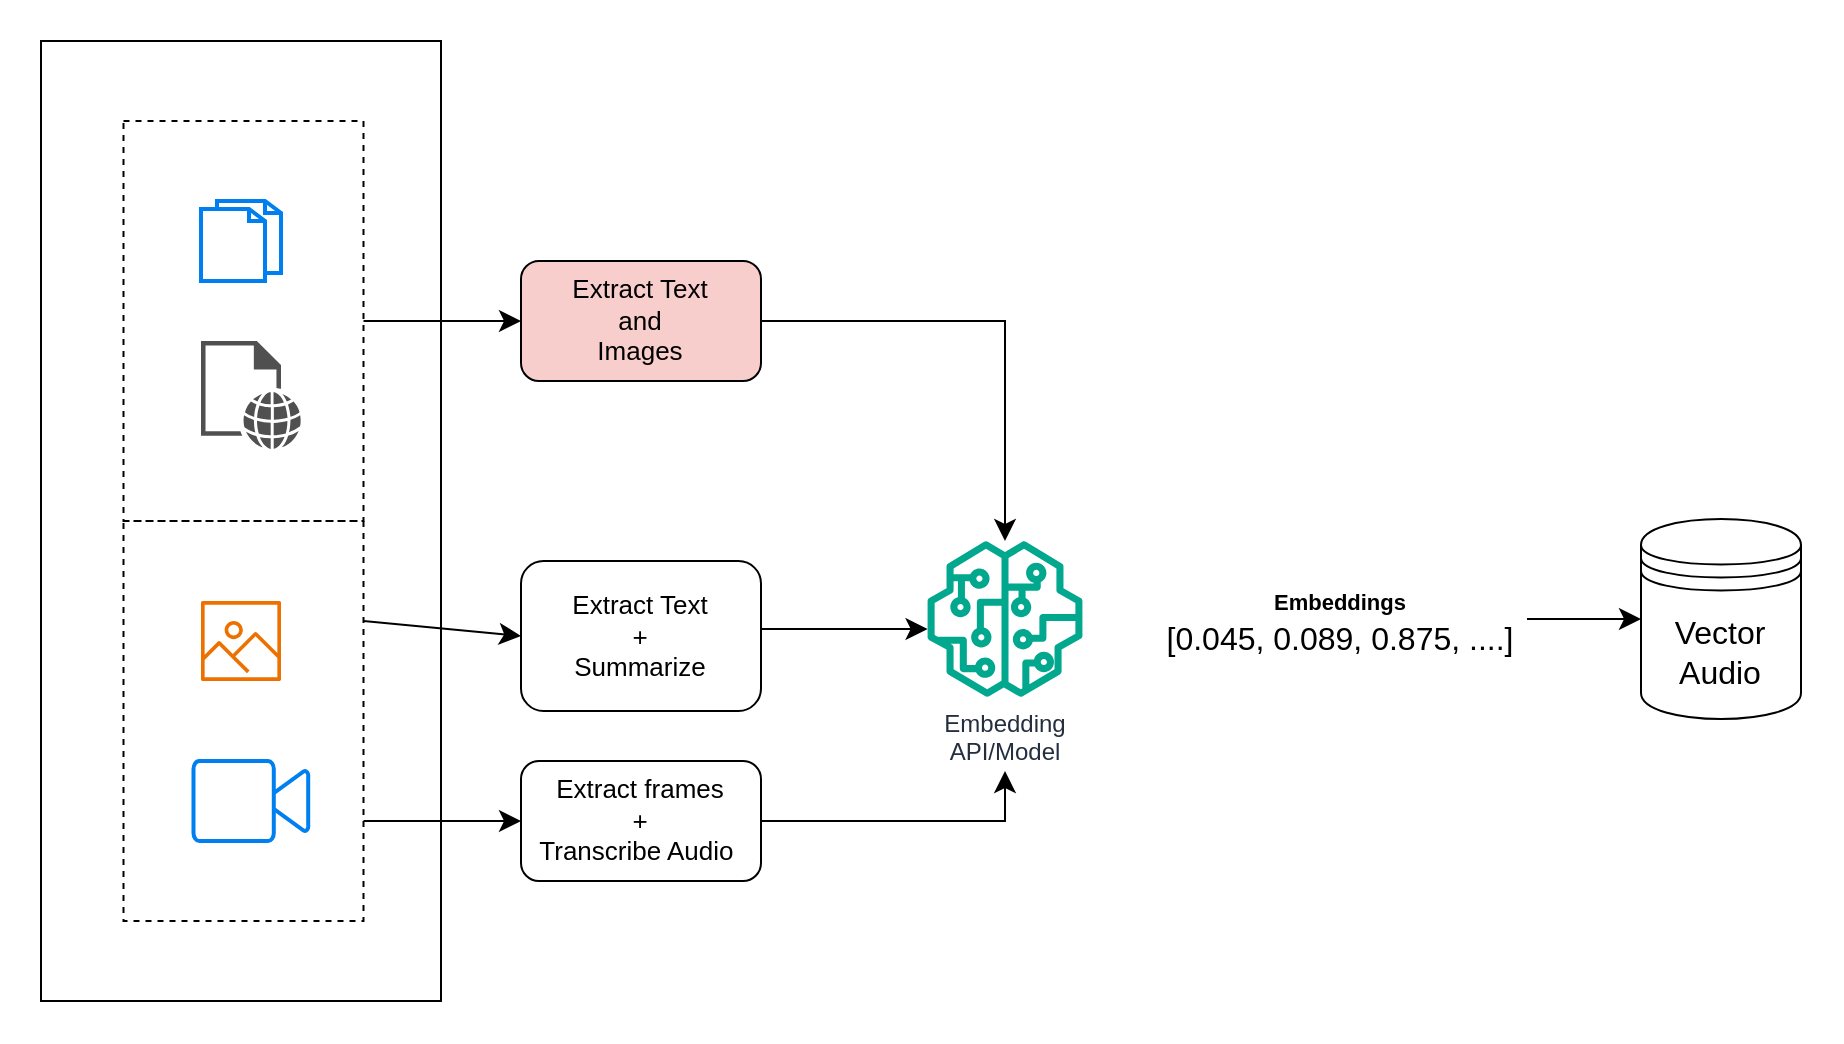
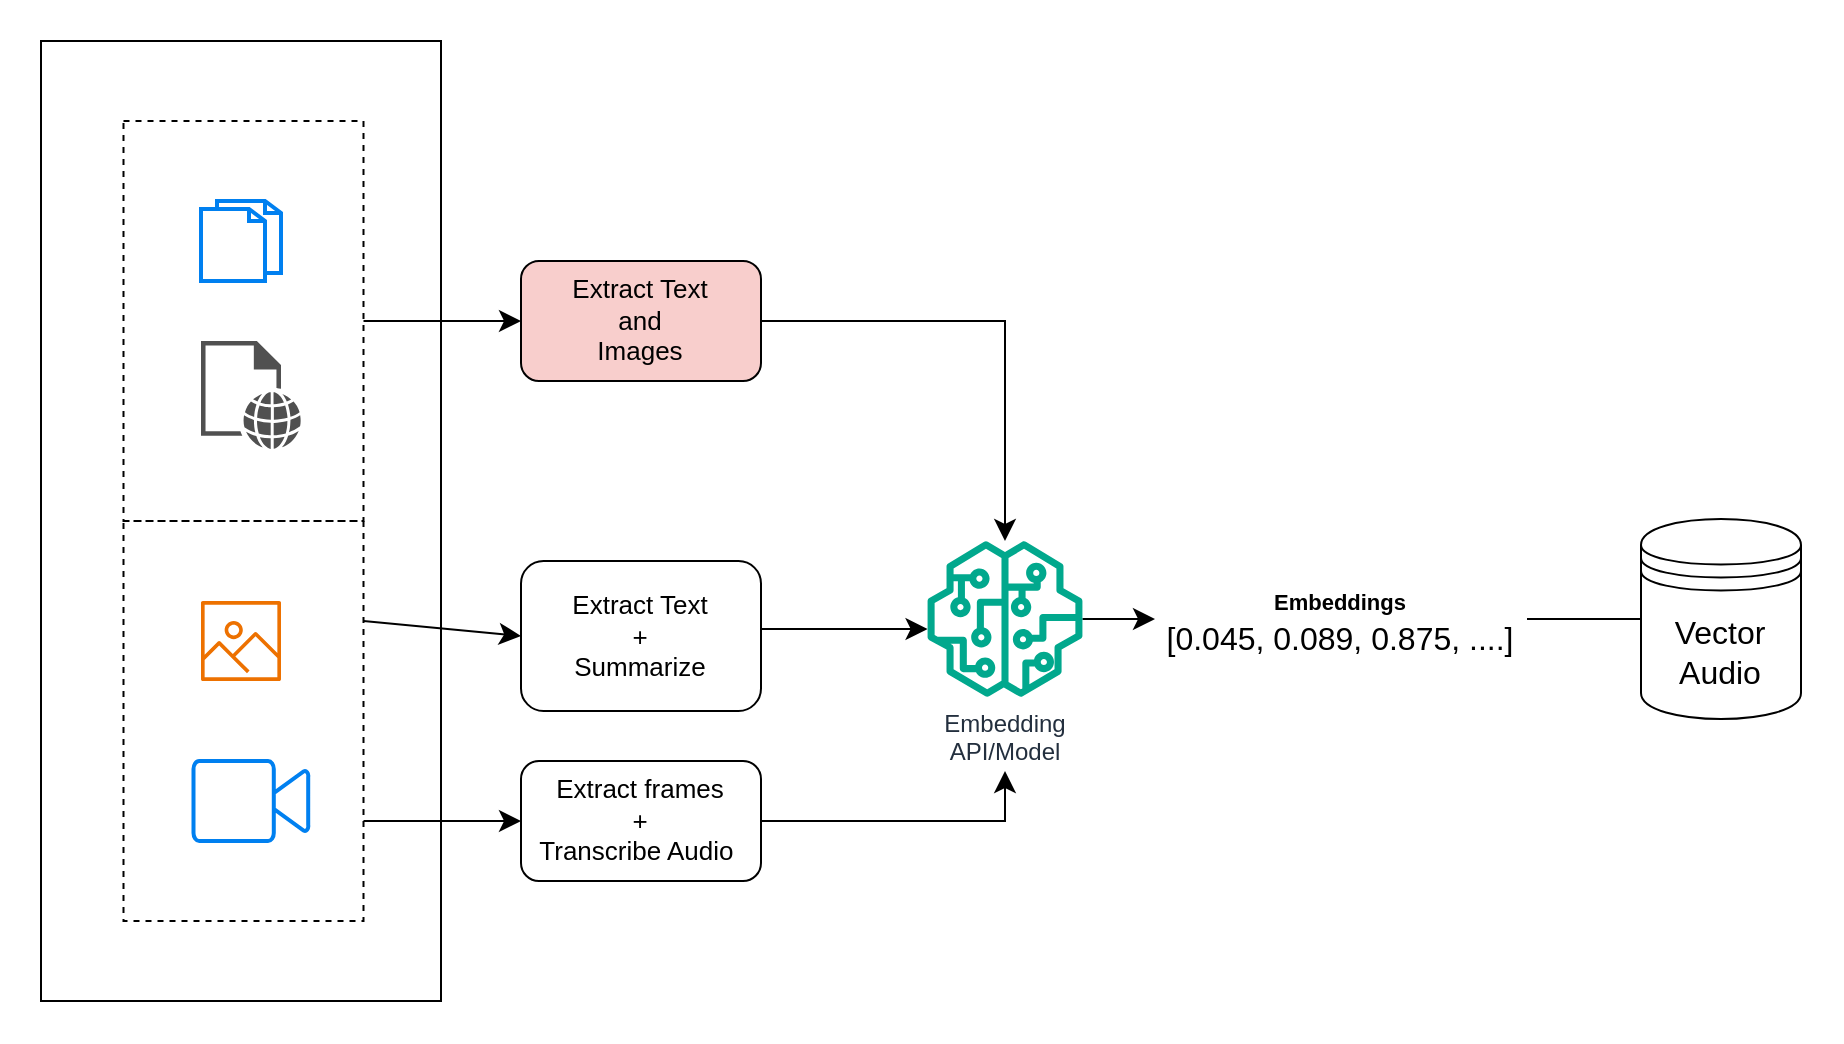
  <mxCell id="0" />
  <mxCell id="1" parent="0" />
  <mxCell id="2" value="" style="rounded=0;whiteSpace=wrap;html=1;fontSize=16;fillColor=none;strokeColor=default;" vertex="1" parent="1"><mxGeometry x="20" y="20" width="200" height="480" as="geometry" /></mxCell>
  <mxCell id="3" style="edgeStyle=none;curved=1;rounded=0;orthogonalLoop=1;jettySize=auto;html=1;exitX=1;exitY=0.25;exitDx=0;exitDy=0;entryX=0;entryY=0.5;entryDx=0;entryDy=0;fontSize=12;startSize=8;endSize=8;" edge="1" parent="1" source="5" target="15"><mxGeometry relative="1" as="geometry" /></mxCell>
  <mxCell id="4" style="edgeStyle=none;curved=1;rounded=0;orthogonalLoop=1;jettySize=auto;html=1;exitX=1;exitY=0.75;exitDx=0;exitDy=0;entryX=0;entryY=0.5;entryDx=0;entryDy=0;fontSize=12;startSize=8;endSize=8;" edge="1" parent="1" source="5" target="17"><mxGeometry relative="1" as="geometry" /></mxCell>
  <mxCell id="5" value="" style="rounded=0;whiteSpace=wrap;html=1;fontSize=16;fillColor=none;dashed=1;" vertex="1" parent="1"><mxGeometry x="61.25" y="260" width="120" height="200" as="geometry" /></mxCell>
  <mxCell id="6" style="edgeStyle=none;curved=1;rounded=0;orthogonalLoop=1;jettySize=auto;html=1;exitX=1;exitY=0.5;exitDx=0;exitDy=0;entryX=0;entryY=0.5;entryDx=0;entryDy=0;fontSize=12;startSize=8;endSize=8;" edge="1" parent="1" source="7" target="13"><mxGeometry relative="1" as="geometry" /></mxCell>
  <mxCell id="7" value="" style="rounded=0;whiteSpace=wrap;html=1;fontSize=16;fillColor=none;dashed=1;" vertex="1" parent="1"><mxGeometry x="61.25" y="60" width="120" height="200" as="geometry" /></mxCell>
  <mxCell id="8" value="" style="sketch=0;pointerEvents=1;shadow=0;dashed=0;html=1;strokeColor=none;fillColor=#505050;labelPosition=center;verticalLabelPosition=bottom;verticalAlign=top;outlineConnect=0;align=center;shape=mxgraph.office.concepts.web_page;fontSize=16;" vertex="1" parent="1"><mxGeometry x="100" y="170" width="50" height="54" as="geometry" /></mxCell>
  <mxCell id="9" value="" style="html=1;verticalLabelPosition=bottom;align=center;labelBackgroundColor=#ffffff;verticalAlign=top;strokeWidth=2;strokeColor=#0080F0;shadow=0;dashed=0;shape=mxgraph.ios7.icons.documents;fontSize=16;" vertex="1" parent="1"><mxGeometry x="100" y="100" width="40" height="40" as="geometry" /></mxCell>
  <mxCell id="10" value="" style="html=1;verticalLabelPosition=bottom;align=center;labelBackgroundColor=#ffffff;verticalAlign=top;strokeWidth=2;strokeColor=#0080F0;shadow=0;dashed=0;shape=mxgraph.ios7.icons.video_conversation;fontSize=16;" vertex="1" parent="1"><mxGeometry x="96.25" y="380" width="57.5" height="40" as="geometry" /></mxCell>
  <mxCell id="11" value="" style="sketch=0;outlineConnect=0;fontColor=#232F3E;gradientColor=none;fillColor=#ED7100;strokeColor=none;dashed=0;verticalLabelPosition=bottom;verticalAlign=top;align=center;html=1;fontSize=12;fontStyle=1;aspect=fixed;pointerEvents=1;shape=mxgraph.aws4.container_registry_image;" vertex="1" parent="1"><mxGeometry x="100" y="300" width="40" height="40" as="geometry" /></mxCell>
  <mxCell id="12" value="" style="edgeStyle=orthogonalEdgeStyle;rounded=0;orthogonalLoop=1;jettySize=auto;html=1;fontSize=12;startSize=8;endSize=8;exitX=1;exitY=0.5;exitDx=0;exitDy=0;" edge="1" parent="1" source="13" target="19"><mxGeometry relative="1" as="geometry"><mxPoint x="520" y="160" as="targetPoint" /></mxGeometry></mxCell>
  <mxCell id="13" value="Extract Text &lt;br&gt;and&lt;br&gt;Images" style="rounded=1;whiteSpace=wrap;html=1;fontSize=13;fillColor=#f8cecc;" vertex="1" parent="1"><mxGeometry x="260" y="130" width="120" height="60" as="geometry" /></mxCell>
  <mxCell id="14" value="" style="rounded=0;orthogonalLoop=1;jettySize=auto;html=1;fontSize=12;startSize=8;endSize=8;edgeStyle=elbowEdgeStyle;elbow=vertical;" edge="1" parent="1" source="15" target="19"><mxGeometry relative="1" as="geometry" /></mxCell>
  <mxCell id="15" value="Extract Text &lt;br&gt;+&lt;br&gt;Summarize" style="rounded=1;whiteSpace=wrap;html=1;fontSize=13;" vertex="1" parent="1"><mxGeometry x="260" y="280" width="120" height="75" as="geometry" /></mxCell>
  <mxCell id="16" style="edgeStyle=orthogonalEdgeStyle;rounded=0;orthogonalLoop=1;jettySize=auto;html=1;exitX=1;exitY=0.5;exitDx=0;exitDy=0;fontSize=12;startSize=8;endSize=8;targetPerimeterSpacing=37;" edge="1" parent="1" source="17" target="19"><mxGeometry relative="1" as="geometry" /></mxCell>
  <mxCell id="17" value="Extract frames &lt;br&gt;+&lt;br&gt;Transcribe Audio&amp;nbsp;" style="rounded=1;whiteSpace=wrap;html=1;fontSize=13;" vertex="1" parent="1"><mxGeometry x="260" y="380" width="120" height="60" as="geometry" /></mxCell>
+ <mxCell id="18" value="" style="edgeStyle=none;curved=1;rounded=0;orthogonalLoop=1;jettySize=auto;html=1;fontSize=12;startSize=8;endSize=8;" edge="1" parent="1" source="19" target="21"><mxGeometry relative="1" as="geometry" /></mxCell>
  <mxCell id="19" value="Embedding &lt;br&gt;API/Model" style="sketch=0;outlineConnect=0;fontColor=#232F3E;gradientColor=none;fillColor=#01A88D;strokeColor=none;dashed=0;verticalLabelPosition=bottom;verticalAlign=top;align=center;html=1;fontSize=12;fontStyle=0;aspect=fixed;pointerEvents=1;shape=mxgraph.aws4.sagemaker_model;" vertex="1" parent="1"><mxGeometry x="463" y="270" width="78" height="78" as="geometry" /></mxCell>
- <mxCell id="20" style="edgeStyle=none;curved=1;rounded=0;orthogonalLoop=1;jettySize=auto;html=1;exitX=1;exitY=0.5;exitDx=0;exitDy=0;entryX=0;entryY=0.5;entryDx=0;entryDy=0;fontSize=12;startSize=8;endSize=8;" edge="1" parent="1" source="21" target="22"><mxGeometry relative="1" as="geometry" /></mxCell>
+ <mxCell id="20" style="edgeStyle=none;curved=1;rounded=0;orthogonalLoop=1;jettySize=auto;html=1;exitX=1;exitY=0.5;exitDx=0;exitDy=0;entryX=0;entryY=0.5;entryDx=0;entryDy=0;fontSize=12;startSize=8;endSize=8;endArrow=none;" edge="1" parent="1" source="21" target="22"><mxGeometry relative="1" as="geometry" /></mxCell>
  <mxCell id="21" value="&lt;b&gt;&lt;font style=&quot;font-size: 11px;&quot;&gt;Embeddings&lt;/font&gt;&lt;/b&gt;&lt;br&gt;[0.045, 0.089, 0.875, ....]" style="text;html=1;strokeColor=none;fillColor=none;align=center;verticalAlign=middle;whiteSpace=wrap;rounded=0;fontSize=16;perimeterSpacing=3;" vertex="1" parent="1"><mxGeometry x="580" y="294" width="180" height="30" as="geometry" /></mxCell>
  <mxCell id="22" value="Vector Audio" style="shape=datastore;whiteSpace=wrap;html=1;fontSize=16;" vertex="1" parent="1"><mxGeometry x="820" y="259" width="80" height="100" as="geometry" /></mxCell>
